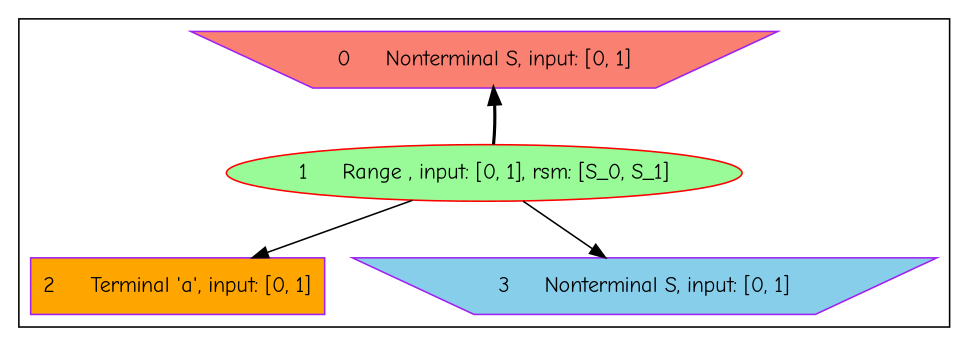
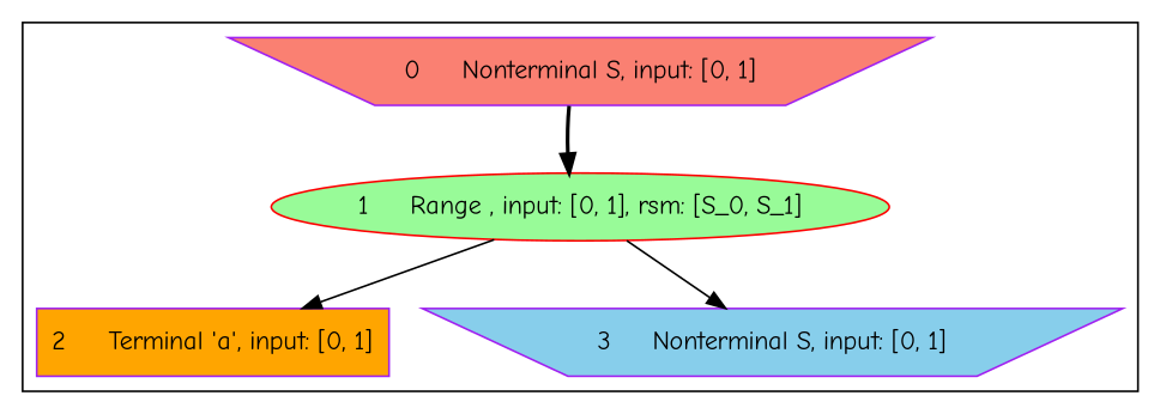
  digraph {
    fontname="Comic Neue"
    labelloc=t
    node [color=purple fontname="Comic Neue" shape=invtrapezium style=filled]
    edge [fontname="Comic Neue" style=solid]
    n1 [fillcolor=salmon label="0     Nonterminal S, input: [0, 1]"]
    n2 [color=red fillcolor=palegreen label="1     Range , input: [0, 1], rsm: [S_0, S_1]" shape=ellipse]
    n3 [fillcolor=orange label="2     Terminal 'a', input: [0, 1]" shape=rectangle]
    n4 [fillcolor=skyblue label="3     Nonterminal S, input: [0, 1]"]
    subgraph cluster_1 {
      n1
      n2
      n3
      n4
    }
-   n2 -> n1 [style=bold]
+   n1 -> n2 [style=bold]
    n2 -> n3
    n2 -> n4
  }
